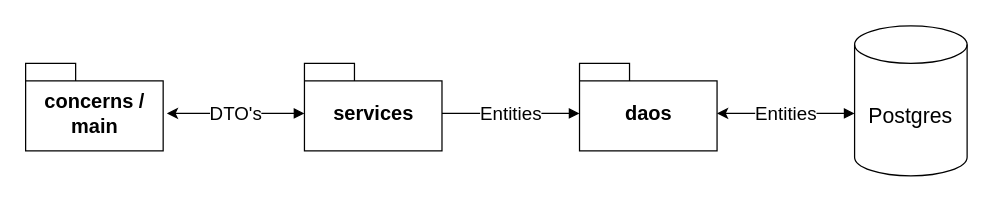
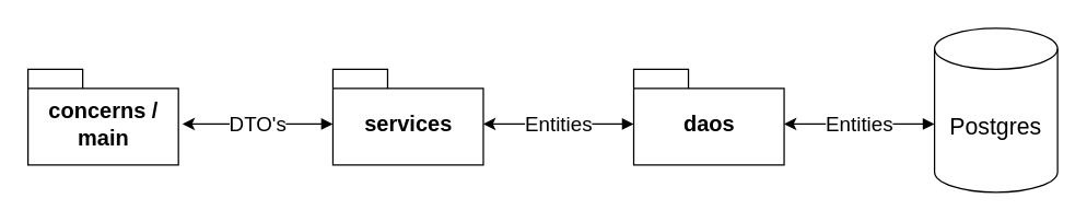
  <mxCell id="0" />
  <mxCell id="1" parent="0" />
- <mxCell id="2" value="&lt;font style=&quot;font-size: 15px;&quot;&gt;Entities&lt;/font&gt;" style="edgeStyle=orthogonalEdgeStyle;rounded=0;orthogonalLoop=1;jettySize=auto;html=1;startArrow=block;startFill=1;endArrow=none;endFill=1;" parent="1" source="3" target="4" edge="1"><mxGeometry relative="1" as="geometry"><Array as="points"><mxPoint x="403" y="90" /><mxPoint x="403" y="90" /></Array></mxGeometry></mxCell>
+ <mxCell id="2" value="&lt;font style=&quot;font-size: 15px;&quot;&gt;Entities&lt;/font&gt;" style="edgeStyle=orthogonalEdgeStyle;rounded=0;orthogonalLoop=1;jettySize=auto;html=1;startArrow=block;startFill=1;endArrow=classic;endFill=1;" parent="1" source="3" target="4" edge="1"><mxGeometry relative="1" as="geometry"><Array as="points"><mxPoint x="403" y="90" /><mxPoint x="403" y="90" /></Array></mxGeometry></mxCell>
  <mxCell id="3" value="&lt;font style=&quot;font-size: 16px;&quot;&gt;daos&lt;/font&gt;" style="shape=folder;fontStyle=1;spacingTop=10;tabWidth=40;tabHeight=14;tabPosition=left;html=1;" parent="1" vertex="1"><mxGeometry x="463" y="50" width="110" height="70" as="geometry" /></mxCell>
  <mxCell id="4" value="&lt;font style=&quot;font-size: 16px;&quot;&gt;services&lt;/font&gt;" style="shape=folder;fontStyle=1;spacingTop=10;tabWidth=40;tabHeight=14;tabPosition=left;html=1;" parent="1" vertex="1"><mxGeometry x="243" y="50" width="110" height="70" as="geometry" /></mxCell>
  <mxCell id="5" value="&lt;font style=&quot;font-size: 17px;&quot;&gt;Postgres&lt;/font&gt;" style="shape=cylinder3;whiteSpace=wrap;html=1;boundedLbl=1;backgroundOutline=1;size=15;" parent="1" vertex="1"><mxGeometry x="683" y="20" width="90" height="120" as="geometry" /></mxCell>
  <mxCell id="6" value="&lt;font style=&quot;font-size: 15px;&quot;&gt;Entities&lt;/font&gt;" style="edgeStyle=orthogonalEdgeStyle;rounded=0;orthogonalLoop=1;jettySize=auto;html=1;startArrow=block;startFill=1;endArrow=classic;endFill=1;" parent="1" edge="1"><mxGeometry relative="1" as="geometry"><mxPoint x="683" y="90" as="sourcePoint" /><mxPoint x="573" y="90" as="targetPoint" /><Array as="points"><mxPoint x="623" y="90" /><mxPoint x="623" y="90" /></Array><mxPoint as="offset" /></mxGeometry></mxCell>
  <mxCell id="7" value="&lt;font style=&quot;font-size: 16px;&quot;&gt;concerns /&lt;br&gt;main&lt;br&gt;&lt;/font&gt;" style="shape=folder;fontStyle=1;spacingTop=10;tabWidth=40;tabHeight=14;tabPosition=left;html=1;" parent="1" vertex="1"><mxGeometry x="20" y="50" width="110" height="70" as="geometry" /></mxCell>
  <mxCell id="8" value="&lt;font style=&quot;font-size: 15px;&quot;&gt;DTO's&lt;/font&gt;" style="edgeStyle=orthogonalEdgeStyle;rounded=0;orthogonalLoop=1;jettySize=auto;html=1;startArrow=block;startFill=1;endArrow=classic;endFill=1;" parent="1" edge="1"><mxGeometry relative="1" as="geometry"><mxPoint x="243" y="90" as="sourcePoint" /><mxPoint x="133" y="90" as="targetPoint" /><Array as="points"><mxPoint x="183" y="90" /><mxPoint x="183" y="90" /></Array></mxGeometry></mxCell>
